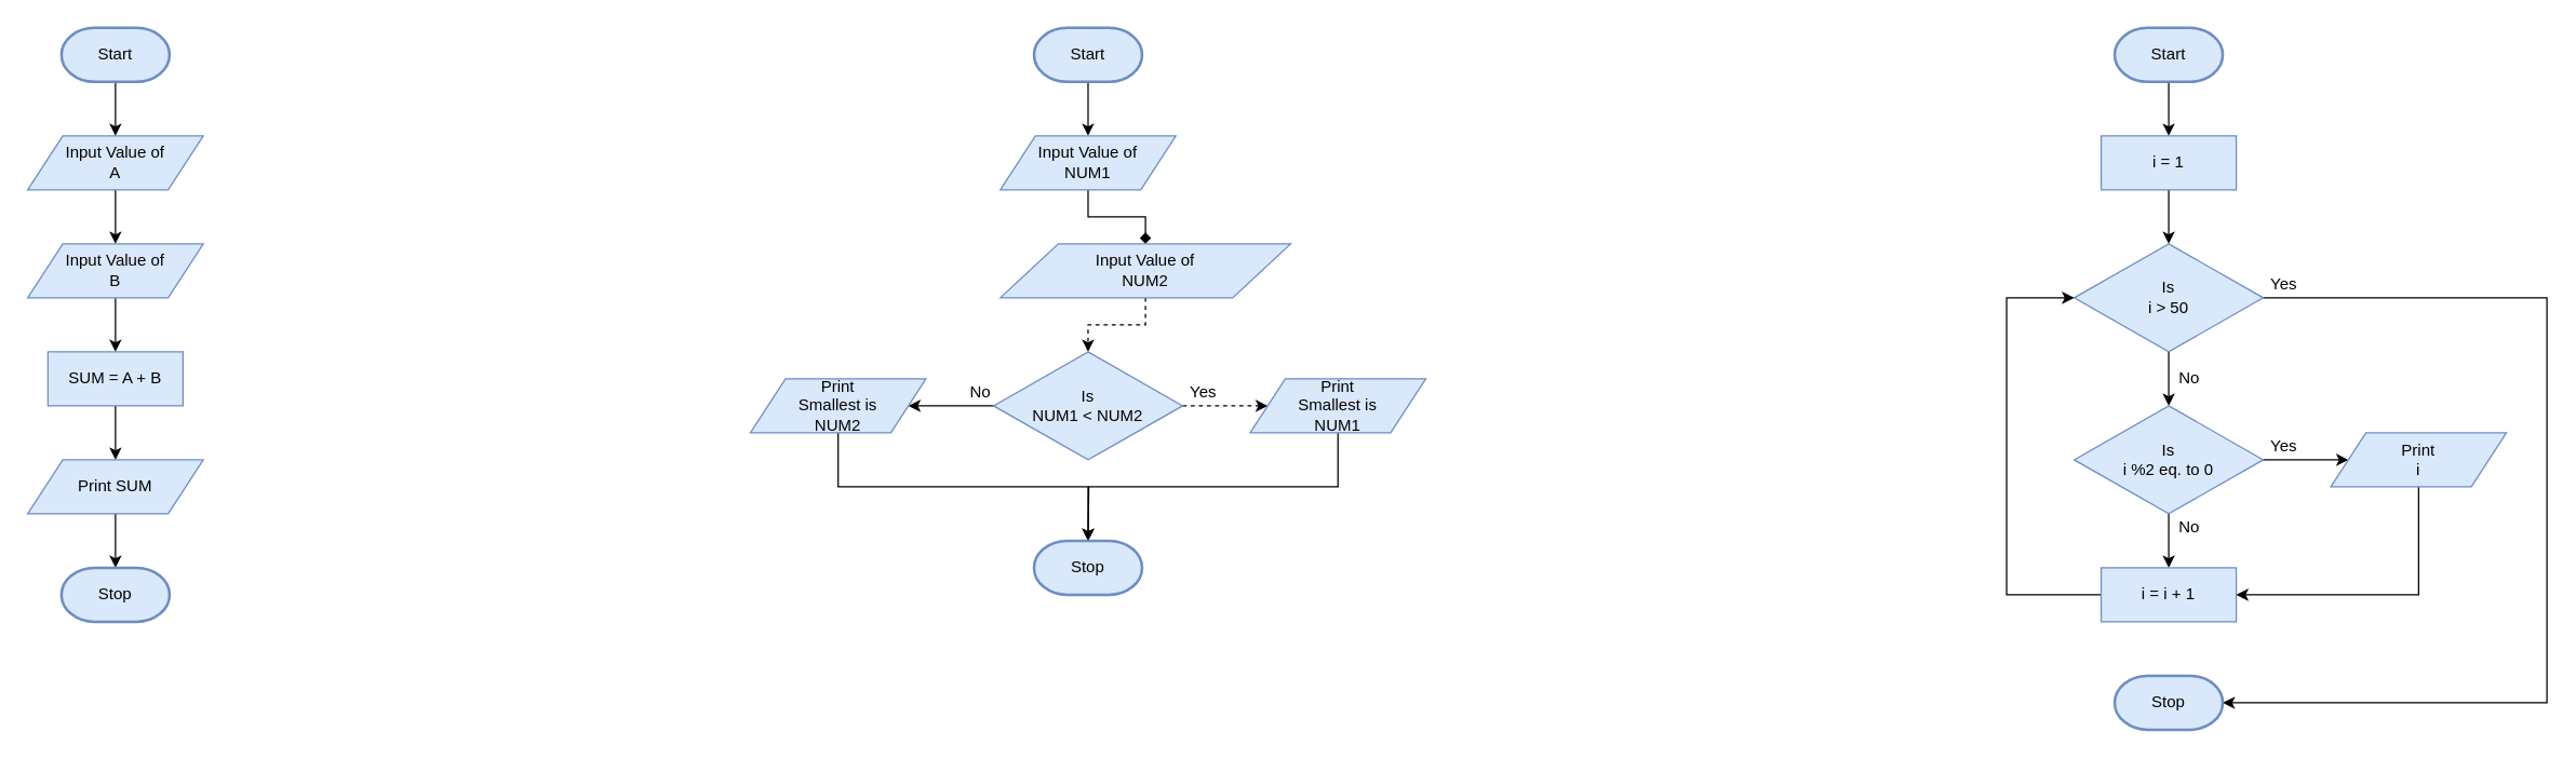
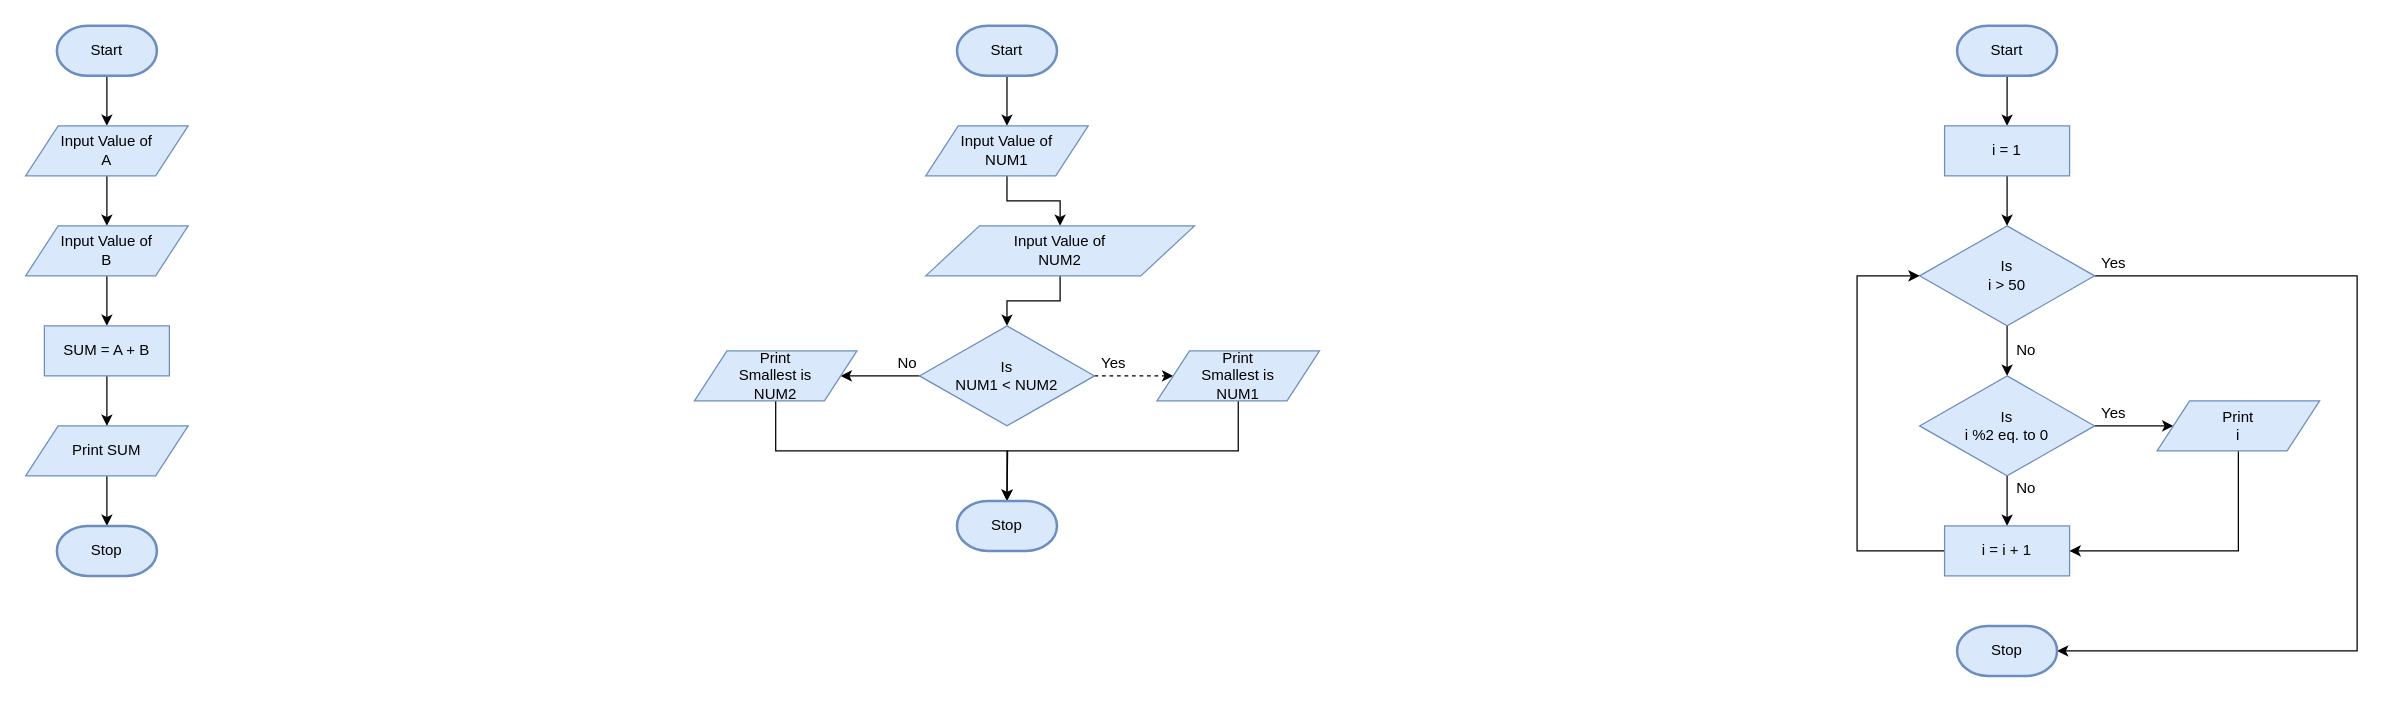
  <mxCell id="0" />
  <mxCell id="1" parent="0" />
  <mxCell id="2" style="edgeStyle=orthogonalEdgeStyle;rounded=0;orthogonalLoop=1;jettySize=auto;html=1;exitX=0.5;exitY=1;exitDx=0;exitDy=0;exitPerimeter=0;entryX=0.5;entryY=0;entryDx=0;entryDy=0;" parent="1" source="3" target="5" edge="1"><mxGeometry relative="1" as="geometry" /></mxCell>
  <mxCell id="3" value="Start" style="strokeWidth=2;html=1;shape=mxgraph.flowchart.terminator;whiteSpace=wrap;fillColor=#dae8fc;strokeColor=#6c8ebf;" parent="1" vertex="1"><mxGeometry x="45" y="20" width="80" height="40" as="geometry" /></mxCell>
  <mxCell id="4" style="edgeStyle=orthogonalEdgeStyle;rounded=0;orthogonalLoop=1;jettySize=auto;html=1;exitX=0.5;exitY=1;exitDx=0;exitDy=0;entryX=0.5;entryY=0;entryDx=0;entryDy=0;" parent="1" source="5" target="7" edge="1"><mxGeometry relative="1" as="geometry" /></mxCell>
  <mxCell id="5" value="Input Value of&lt;br&gt;A" style="shape=parallelogram;perimeter=parallelogramPerimeter;whiteSpace=wrap;html=1;fillColor=#dae8fc;strokeColor=#6c8ebf;" parent="1" vertex="1"><mxGeometry x="20" y="100" width="130" height="40" as="geometry" /></mxCell>
  <mxCell id="6" style="edgeStyle=orthogonalEdgeStyle;rounded=0;orthogonalLoop=1;jettySize=auto;html=1;exitX=0.5;exitY=1;exitDx=0;exitDy=0;entryX=0.5;entryY=0;entryDx=0;entryDy=0;" parent="1" source="7" target="9" edge="1"><mxGeometry relative="1" as="geometry" /></mxCell>
  <mxCell id="7" value="Input Value of&lt;br&gt;B" style="shape=parallelogram;perimeter=parallelogramPerimeter;whiteSpace=wrap;html=1;fillColor=#dae8fc;strokeColor=#6c8ebf;" parent="1" vertex="1"><mxGeometry x="20" y="180" width="130" height="40" as="geometry" /></mxCell>
  <mxCell id="8" style="edgeStyle=orthogonalEdgeStyle;rounded=0;orthogonalLoop=1;jettySize=auto;html=1;exitX=0.5;exitY=1;exitDx=0;exitDy=0;entryX=0.5;entryY=0;entryDx=0;entryDy=0;" parent="1" source="9" target="11" edge="1"><mxGeometry relative="1" as="geometry" /></mxCell>
  <mxCell id="9" value="SUM = A + B" style="rounded=0;whiteSpace=wrap;html=1;fillColor=#dae8fc;strokeColor=#6c8ebf;" parent="1" vertex="1"><mxGeometry x="35" y="260" width="100" height="40" as="geometry" /></mxCell>
  <mxCell id="10" style="edgeStyle=orthogonalEdgeStyle;rounded=0;orthogonalLoop=1;jettySize=auto;html=1;exitX=0.5;exitY=1;exitDx=0;exitDy=0;entryX=0.5;entryY=0;entryDx=0;entryDy=0;entryPerimeter=0;" parent="1" source="11" target="12" edge="1"><mxGeometry relative="1" as="geometry" /></mxCell>
  <mxCell id="11" value="Print SUM" style="shape=parallelogram;perimeter=parallelogramPerimeter;whiteSpace=wrap;html=1;fillColor=#dae8fc;strokeColor=#6c8ebf;" parent="1" vertex="1"><mxGeometry x="20" y="340" width="130" height="40" as="geometry" /></mxCell>
  <mxCell id="12" value="Stop" style="strokeWidth=2;html=1;shape=mxgraph.flowchart.terminator;whiteSpace=wrap;fillColor=#dae8fc;strokeColor=#6c8ebf;" parent="1" vertex="1"><mxGeometry x="45" y="420" width="80" height="40" as="geometry" /></mxCell>
  <mxCell id="13" style="edgeStyle=orthogonalEdgeStyle;rounded=0;orthogonalLoop=1;jettySize=auto;html=1;exitX=0.5;exitY=1;exitDx=0;exitDy=0;exitPerimeter=0;entryX=0.5;entryY=0;entryDx=0;entryDy=0;" parent="1" source="14" target="16" edge="1"><mxGeometry relative="1" as="geometry" /></mxCell>
  <mxCell id="14" value="Start" style="strokeWidth=2;html=1;shape=mxgraph.flowchart.terminator;whiteSpace=wrap;fillColor=#dae8fc;strokeColor=#6c8ebf;" parent="1" vertex="1"><mxGeometry x="765" y="20" width="80" height="40" as="geometry" /></mxCell>
- <mxCell id="15" style="edgeStyle=orthogonalEdgeStyle;rounded=0;orthogonalLoop=1;jettySize=auto;html=1;exitX=0.5;exitY=1;exitDx=0;exitDy=0;entryX=0.5;entryY=0;entryDx=0;entryDy=0;endArrow=diamond;" parent="1" source="16" target="18" edge="1"><mxGeometry relative="1" as="geometry" /></mxCell>
+ <mxCell id="15" style="edgeStyle=orthogonalEdgeStyle;rounded=0;orthogonalLoop=1;jettySize=auto;html=1;exitX=0.5;exitY=1;exitDx=0;exitDy=0;entryX=0.5;entryY=0;entryDx=0;entryDy=0;" parent="1" source="16" target="18" edge="1"><mxGeometry relative="1" as="geometry" /></mxCell>
  <mxCell id="16" value="Input Value of&lt;br&gt;NUM1" style="shape=parallelogram;perimeter=parallelogramPerimeter;whiteSpace=wrap;html=1;fillColor=#dae8fc;strokeColor=#6c8ebf;" parent="1" vertex="1"><mxGeometry x="740" y="100" width="130" height="40" as="geometry" /></mxCell>
- <mxCell id="17" style="edgeStyle=orthogonalEdgeStyle;rounded=0;orthogonalLoop=1;jettySize=auto;html=1;exitX=0.5;exitY=1;exitDx=0;exitDy=0;dashed=1;" parent="1" source="18" target="21" edge="1"><mxGeometry relative="1" as="geometry" /></mxCell>
+ <mxCell id="17" style="edgeStyle=orthogonalEdgeStyle;rounded=0;orthogonalLoop=1;jettySize=auto;html=1;exitX=0.5;exitY=1;exitDx=0;exitDy=0;" parent="1" source="18" target="21" edge="1"><mxGeometry relative="1" as="geometry" /></mxCell>
  <mxCell id="18" value="Input Value of&lt;br&gt;NUM2" style="shape=parallelogram;perimeter=parallelogramPerimeter;whiteSpace=wrap;html=1;fillColor=#dae8fc;strokeColor=#6c8ebf;" parent="1" vertex="1"><mxGeometry x="740" y="180" width="215" height="40" as="geometry" /></mxCell>
  <mxCell id="19" style="edgeStyle=orthogonalEdgeStyle;rounded=0;orthogonalLoop=1;jettySize=auto;html=1;exitX=1;exitY=0.5;exitDx=0;exitDy=0;dashed=1;" parent="1" source="21" target="23" edge="1"><mxGeometry relative="1" as="geometry" /></mxCell>
  <mxCell id="20" style="edgeStyle=orthogonalEdgeStyle;rounded=0;orthogonalLoop=1;jettySize=auto;html=1;exitX=0;exitY=0.5;exitDx=0;exitDy=0;" parent="1" source="21" target="25" edge="1"><mxGeometry relative="1" as="geometry" /></mxCell>
  <mxCell id="21" value="Is&lt;br&gt;NUM1 &amp;lt; NUM2" style="rhombus;whiteSpace=wrap;html=1;fillColor=#dae8fc;strokeColor=#6c8ebf;" parent="1" vertex="1"><mxGeometry x="735" y="260" width="140" height="80" as="geometry" /></mxCell>
  <mxCell id="22" style="edgeStyle=orthogonalEdgeStyle;rounded=0;orthogonalLoop=1;jettySize=auto;html=1;exitX=0.5;exitY=1;exitDx=0;exitDy=0;" parent="1" source="23" edge="1"><mxGeometry relative="1" as="geometry"><mxPoint x="805" y="400" as="targetPoint" /></mxGeometry></mxCell>
  <mxCell id="23" value="Print&lt;br&gt;Smallest is&lt;br&gt;NUM1" style="shape=parallelogram;perimeter=parallelogramPerimeter;whiteSpace=wrap;html=1;fillColor=#dae8fc;strokeColor=#6c8ebf;" parent="1" vertex="1"><mxGeometry x="925" y="280" width="130" height="40" as="geometry" /></mxCell>
  <mxCell id="24" style="edgeStyle=orthogonalEdgeStyle;rounded=0;orthogonalLoop=1;jettySize=auto;html=1;exitX=0.5;exitY=1;exitDx=0;exitDy=0;entryX=0.5;entryY=0;entryDx=0;entryDy=0;entryPerimeter=0;" parent="1" source="25" target="26" edge="1"><mxGeometry relative="1" as="geometry" /></mxCell>
  <mxCell id="25" value="Print&lt;br&gt;Smallest is&lt;br&gt;NUM2" style="shape=parallelogram;perimeter=parallelogramPerimeter;whiteSpace=wrap;html=1;fillColor=#dae8fc;strokeColor=#6c8ebf;" parent="1" vertex="1"><mxGeometry x="555" y="280" width="130" height="40" as="geometry" /></mxCell>
  <mxCell id="26" value="Stop" style="strokeWidth=2;html=1;shape=mxgraph.flowchart.terminator;whiteSpace=wrap;fillColor=#dae8fc;strokeColor=#6c8ebf;" parent="1" vertex="1"><mxGeometry x="765" y="400" width="80" height="40" as="geometry" /></mxCell>
  <mxCell id="27" style="edgeStyle=orthogonalEdgeStyle;rounded=0;orthogonalLoop=1;jettySize=auto;html=1;exitX=0.5;exitY=1;exitDx=0;exitDy=0;exitPerimeter=0;entryX=0.5;entryY=0;entryDx=0;entryDy=0;" parent="1" source="28" target="47" edge="1"><mxGeometry relative="1" as="geometry"><mxPoint x="1605" y="100" as="targetPoint" /></mxGeometry></mxCell>
  <mxCell id="28" value="Start" style="strokeWidth=2;html=1;shape=mxgraph.flowchart.terminator;whiteSpace=wrap;fillColor=#dae8fc;strokeColor=#6c8ebf;" parent="1" vertex="1"><mxGeometry x="1565" y="20" width="80" height="40" as="geometry" /></mxCell>
  <mxCell id="29" style="edgeStyle=orthogonalEdgeStyle;rounded=0;orthogonalLoop=1;jettySize=auto;html=1;exitX=0.5;exitY=1;exitDx=0;exitDy=0;entryX=0.5;entryY=0;entryDx=0;entryDy=0;" parent="1" source="31" target="36" edge="1"><mxGeometry relative="1" as="geometry" /></mxCell>
  <mxCell id="30" style="edgeStyle=orthogonalEdgeStyle;rounded=0;orthogonalLoop=1;jettySize=auto;html=1;exitX=1;exitY=0.5;exitDx=0;exitDy=0;entryX=1;entryY=0.5;entryDx=0;entryDy=0;entryPerimeter=0;" parent="1" source="31" target="41" edge="1"><mxGeometry relative="1" as="geometry"><Array as="points"><mxPoint x="1885" y="220" /><mxPoint x="1885" y="520" /></Array></mxGeometry></mxCell>
  <mxCell id="31" value="Is&lt;br&gt;i &amp;gt; 50" style="rhombus;whiteSpace=wrap;html=1;fillColor=#dae8fc;strokeColor=#6c8ebf;" parent="1" vertex="1"><mxGeometry x="1535" y="180" width="140" height="80" as="geometry" /></mxCell>
  <mxCell id="32" value="Yes" style="text;html=1;align=center;verticalAlign=middle;resizable=0;points=[];autosize=1;" parent="1" vertex="1"><mxGeometry x="870" y="280" width="40" height="20" as="geometry" /></mxCell>
  <mxCell id="33" value="No" style="text;html=1;align=center;verticalAlign=middle;resizable=0;points=[];autosize=1;" parent="1" vertex="1"><mxGeometry x="710" y="280" width="30" height="20" as="geometry" /></mxCell>
  <mxCell id="34" style="edgeStyle=orthogonalEdgeStyle;rounded=0;orthogonalLoop=1;jettySize=auto;html=1;exitX=0.5;exitY=1;exitDx=0;exitDy=0;entryX=0.5;entryY=0;entryDx=0;entryDy=0;" parent="1" source="36" target="39" edge="1"><mxGeometry relative="1" as="geometry" /></mxCell>
  <mxCell id="35" style="edgeStyle=orthogonalEdgeStyle;rounded=0;orthogonalLoop=1;jettySize=auto;html=1;exitX=1;exitY=0.5;exitDx=0;exitDy=0;entryX=0;entryY=0.5;entryDx=0;entryDy=0;" parent="1" source="36" target="43" edge="1"><mxGeometry relative="1" as="geometry" /></mxCell>
  <mxCell id="36" value="Is&lt;br&gt;i %2 eq. to 0" style="rhombus;whiteSpace=wrap;html=1;fillColor=#dae8fc;strokeColor=#6c8ebf;" parent="1" vertex="1"><mxGeometry x="1535" y="300" width="140" height="80" as="geometry" /></mxCell>
  <mxCell id="37" value="No" style="text;html=1;align=center;verticalAlign=middle;resizable=0;points=[];autosize=1;" parent="1" vertex="1"><mxGeometry x="1605" y="270" width="30" height="20" as="geometry" /></mxCell>
  <mxCell id="38" style="edgeStyle=orthogonalEdgeStyle;rounded=0;orthogonalLoop=1;jettySize=auto;html=1;exitX=0;exitY=0.5;exitDx=0;exitDy=0;entryX=0;entryY=0.5;entryDx=0;entryDy=0;" parent="1" source="39" target="31" edge="1"><mxGeometry relative="1" as="geometry"><Array as="points"><mxPoint x="1485" y="440" /><mxPoint x="1485" y="220" /></Array></mxGeometry></mxCell>
  <mxCell id="39" value="i = i + 1" style="rounded=0;whiteSpace=wrap;html=1;fillColor=#dae8fc;strokeColor=#6c8ebf;" parent="1" vertex="1"><mxGeometry x="1555" y="420" width="100" height="40" as="geometry" /></mxCell>
  <mxCell id="40" value="No" style="text;html=1;align=center;verticalAlign=middle;resizable=0;points=[];autosize=1;" parent="1" vertex="1"><mxGeometry x="1605" y="380" width="30" height="20" as="geometry" /></mxCell>
  <mxCell id="41" value="Stop" style="strokeWidth=2;html=1;shape=mxgraph.flowchart.terminator;whiteSpace=wrap;fillColor=#dae8fc;strokeColor=#6c8ebf;" parent="1" vertex="1"><mxGeometry x="1565" y="500" width="80" height="40" as="geometry" /></mxCell>
  <mxCell id="42" style="edgeStyle=orthogonalEdgeStyle;rounded=0;orthogonalLoop=1;jettySize=auto;html=1;exitX=0.5;exitY=1;exitDx=0;exitDy=0;entryX=1;entryY=0.5;entryDx=0;entryDy=0;" parent="1" source="43" target="39" edge="1"><mxGeometry relative="1" as="geometry" /></mxCell>
  <mxCell id="43" value="Print&lt;br&gt;i" style="shape=parallelogram;perimeter=parallelogramPerimeter;whiteSpace=wrap;html=1;fillColor=#dae8fc;strokeColor=#6c8ebf;" parent="1" vertex="1"><mxGeometry x="1725" y="320" width="130" height="40" as="geometry" /></mxCell>
  <mxCell id="44" value="Yes" style="text;html=1;align=center;verticalAlign=middle;resizable=0;points=[];autosize=1;" parent="1" vertex="1"><mxGeometry x="1670" y="320" width="40" height="20" as="geometry" /></mxCell>
  <mxCell id="45" value="Yes" style="text;html=1;align=center;verticalAlign=middle;resizable=0;points=[];autosize=1;" parent="1" vertex="1"><mxGeometry x="1670" y="200" width="40" height="20" as="geometry" /></mxCell>
  <mxCell id="46" style="edgeStyle=orthogonalEdgeStyle;rounded=0;orthogonalLoop=1;jettySize=auto;html=1;exitX=0.5;exitY=1;exitDx=0;exitDy=0;entryX=0.5;entryY=0;entryDx=0;entryDy=0;" edge="1" parent="1" source="47" target="31"><mxGeometry relative="1" as="geometry" /></mxCell>
  <mxCell id="47" value="i = 1" style="rounded=0;whiteSpace=wrap;html=1;fillColor=#dae8fc;strokeColor=#6c8ebf;" vertex="1" parent="1"><mxGeometry x="1555" y="100" width="100" height="40" as="geometry" /></mxCell>
